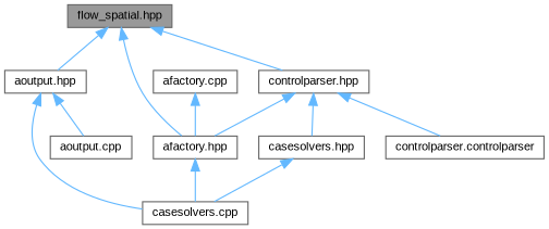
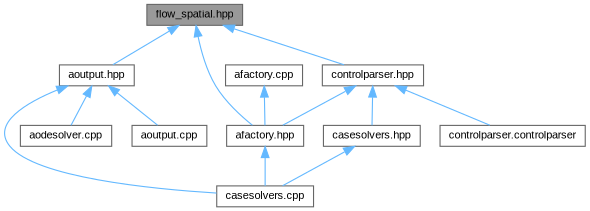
  digraph {
    fontname="Liberation Sans"
    node [color=grey40 fillcolor=white fontname="Liberation Sans" fontsize=10 shape=box style=filled]
    edge [color=steelblue1 dir=back fontname="Liberation Sans" fontsize=10 labelfontname=Helvetica labelfontsize=10 style=solid]
    n1 [color=gray40 fillcolor=grey60 fontcolor=black height=0.2 label="flow_spatial.hpp" width=0.4]
    n2 [height=0.2 label="afactory.hpp" width=0.4]
    n3 [height=0.2 label="aoutput.hpp" width=0.4]
    n4 [height=0.2 label="controlparser.hpp" width=0.4]
    n5 [height=0.2 label="casesolvers.cpp" width=0.4]
+   n6 [height=0.2 label="aodesolver.cpp" width=0.4]
    n7 [height=0.2 label="aoutput.cpp" width=0.4]
    n8 [height=0.2 label="casesolvers.hpp" width=0.4]
    n9 [height=0.2 label="controlparser.controlparser" width=0.4]
    n10 [height=0.2 label="afactory.cpp" width=0.4]
    n1 -> n2
    n1 -> n3
    n1 -> n4
    n2 -> n5
    n3 -> n5
+   n3 -> n6
    n3 -> n7
    n4 -> n2
    n4 -> n8
    n4 -> n9
    n8 -> n5
    n10 -> n2
  }
